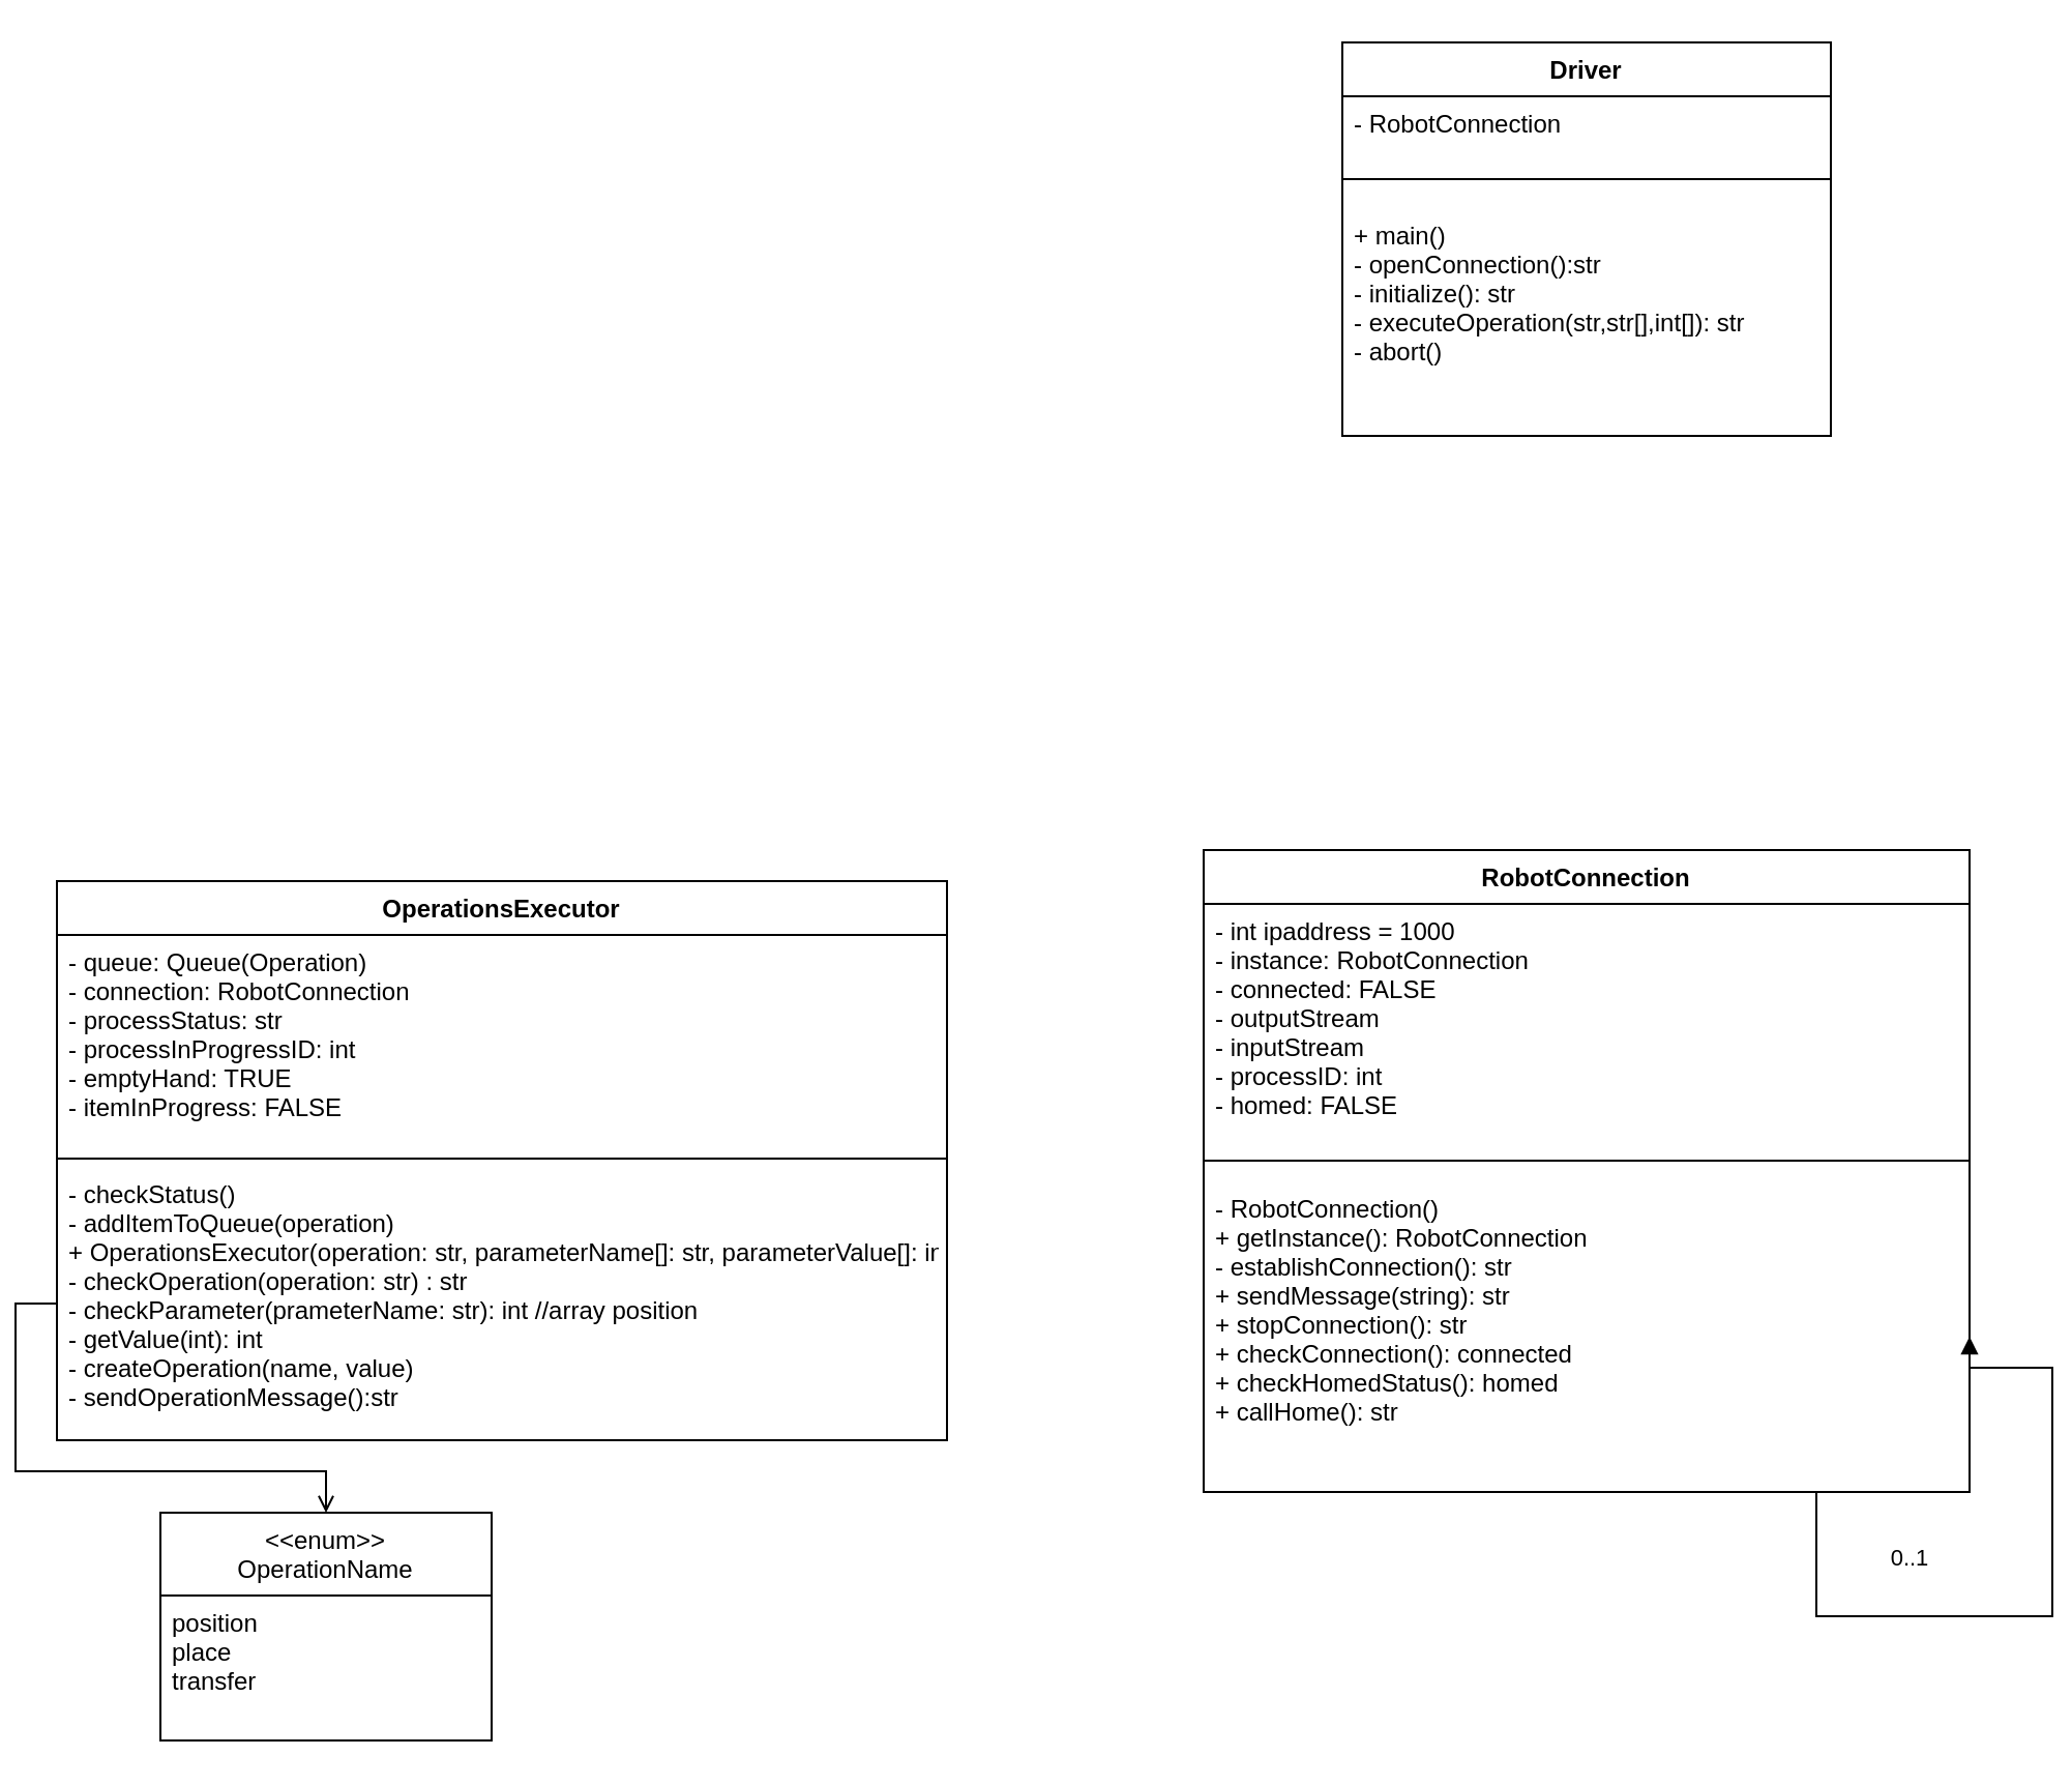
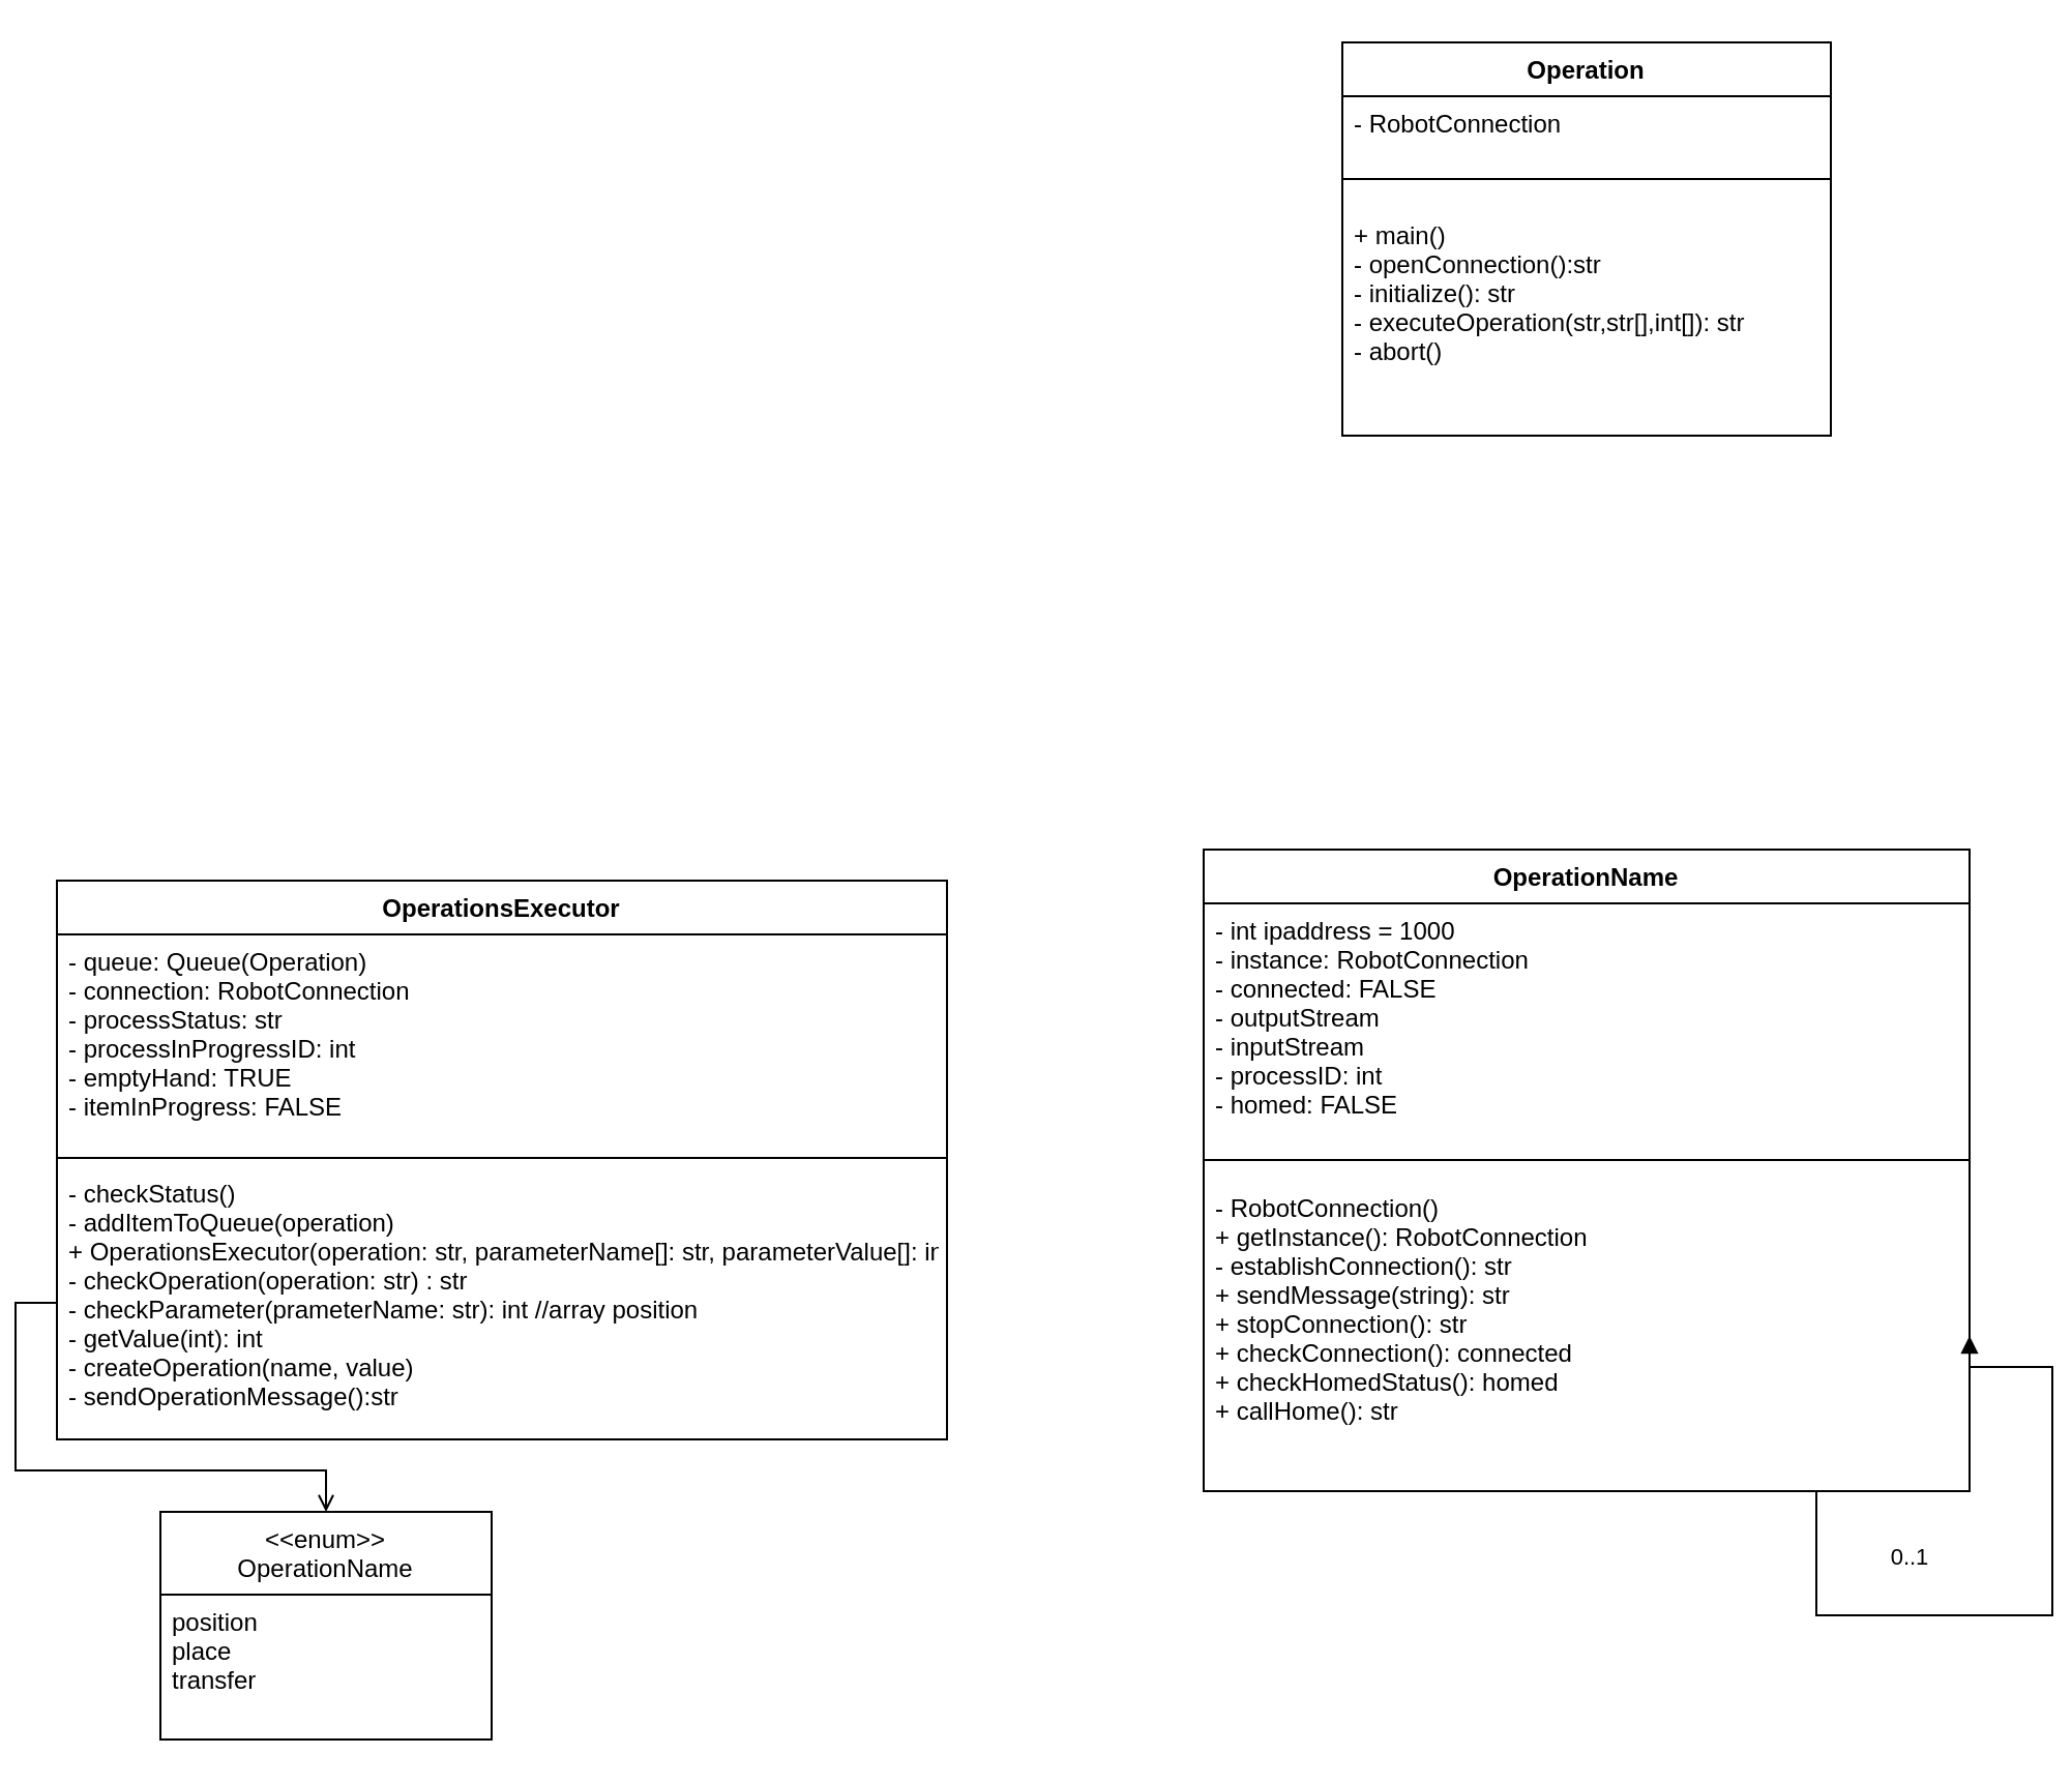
  <mxCell id="0" />
  <mxCell id="1" parent="0" />
- <mxCell id="2" value="Driver" style="swimlane;fontStyle=1;align=center;verticalAlign=top;childLayout=stackLayout;horizontal=1;startSize=26;horizontalStack=0;resizeParent=1;resizeParentMax=0;resizeLast=0;collapsible=1;marginBottom=0;" parent="1" vertex="1"><mxGeometry x="641" y="20" width="236" height="190" as="geometry"><mxRectangle x="20" y="-150" width="70" height="26" as="alternateBounds" /></mxGeometry></mxCell>
+ <mxCell id="2" value="Operation" style="swimlane;fontStyle=1;align=center;verticalAlign=top;childLayout=stackLayout;horizontal=1;startSize=26;horizontalStack=0;resizeParent=1;resizeParentMax=0;resizeLast=0;collapsible=1;marginBottom=0;" parent="1" vertex="1"><mxGeometry x="641" y="20" width="236" height="190" as="geometry"><mxRectangle x="20" y="-150" width="70" height="26" as="alternateBounds" /></mxGeometry></mxCell>
  <mxCell id="3" value="- RobotConnection" style="text;strokeColor=none;fillColor=none;align=left;verticalAlign=top;spacingLeft=4;spacingRight=4;overflow=hidden;rotatable=0;points=[[0,0.5],[1,0.5]];portConstraint=eastwest;" vertex="1" parent="2"><mxGeometry y="26" width="236" height="26" as="geometry" /></mxCell>
  <mxCell id="4" value="" style="line;strokeWidth=1;fillColor=none;align=left;verticalAlign=middle;spacingTop=-1;spacingLeft=3;spacingRight=3;rotatable=0;labelPosition=right;points=[];portConstraint=eastwest;" parent="2" vertex="1"><mxGeometry y="52" width="236" height="28" as="geometry" /></mxCell>
  <mxCell id="5" value="+ main()&#10;- openConnection():str&#10;- initialize(): str&#10;- executeOperation(str,str[],int[]): str&#10;- abort()&#10;" style="text;strokeColor=none;fillColor=none;align=left;verticalAlign=top;spacingLeft=4;spacingRight=4;overflow=hidden;rotatable=0;points=[[0,0.5],[1,0.5]];portConstraint=eastwest;" parent="2" vertex="1"><mxGeometry y="80" width="236" height="110" as="geometry" /></mxCell>
- <mxCell id="6" value="RobotConnection" style="swimlane;fontStyle=1;align=center;verticalAlign=top;childLayout=stackLayout;horizontal=1;startSize=26;horizontalStack=0;resizeParent=1;resizeParentMax=0;resizeLast=0;collapsible=1;marginBottom=0;" parent="1" vertex="1"><mxGeometry x="574" y="410" width="370" height="310" as="geometry"><mxRectangle x="284" y="300" width="130" height="26" as="alternateBounds" /></mxGeometry></mxCell>
+ <mxCell id="6" value="OperationName" style="swimlane;fontStyle=1;align=center;verticalAlign=top;childLayout=stackLayout;horizontal=1;startSize=26;horizontalStack=0;resizeParent=1;resizeParentMax=0;resizeLast=0;collapsible=1;marginBottom=0;" parent="1" vertex="1"><mxGeometry x="574" y="410" width="370" height="310" as="geometry"><mxRectangle x="284" y="300" width="130" height="26" as="alternateBounds" /></mxGeometry></mxCell>
  <mxCell id="7" value="- int ipaddress = 1000&#10;- instance: RobotConnection&#10;- connected: FALSE &#10;- outputStream&#10;- inputStream &#10;- processID: int&#10;- homed: FALSE" style="text;strokeColor=none;fillColor=none;align=left;verticalAlign=top;spacingLeft=4;spacingRight=4;overflow=hidden;rotatable=0;points=[[0,0.5],[1,0.5]];portConstraint=eastwest;" parent="6" vertex="1"><mxGeometry y="26" width="370" height="114" as="geometry" /></mxCell>
  <mxCell id="8" value="" style="line;strokeWidth=1;fillColor=none;align=left;verticalAlign=middle;spacingTop=-1;spacingLeft=3;spacingRight=3;rotatable=0;labelPosition=right;points=[];portConstraint=eastwest;" parent="6" vertex="1"><mxGeometry y="140" width="370" height="20" as="geometry" /></mxCell>
  <mxCell id="9" value="- RobotConnection()&#10;+ getInstance(): RobotConnection&#10;- establishConnection(): str&#10;+ sendMessage(string): str&#10;+ stopConnection(): str&#10;+ checkConnection(): connected&#10;+ checkHomedStatus(): homed&#10;+ callHome(): str" style="text;strokeColor=none;fillColor=none;align=left;verticalAlign=top;spacingLeft=4;spacingRight=4;overflow=hidden;rotatable=0;points=[[0,0.5],[1,0.5]];portConstraint=eastwest;" parent="6" vertex="1"><mxGeometry y="160" width="370" height="150" as="geometry" /></mxCell>
  <mxCell id="10" style="edgeStyle=orthogonalEdgeStyle;rounded=0;orthogonalLoop=1;jettySize=auto;html=1;endArrow=block;endFill=1;entryX=1;entryY=0.5;entryDx=0;entryDy=0;exitX=0.8;exitY=1;exitDx=0;exitDy=0;exitPerimeter=0;" parent="6" source="9" target="9" edge="1"><mxGeometry relative="1" as="geometry"><mxPoint x="310" y="235" as="targetPoint" /><Array as="points"><mxPoint x="296" y="370" /><mxPoint x="410" y="370" /><mxPoint x="410" y="250" /><mxPoint x="370" y="250" /></Array></mxGeometry></mxCell>
  <mxCell id="11" value="0..1" style="edgeLabel;html=1;align=center;verticalAlign=middle;resizable=0;points=[];" parent="10" vertex="1" connectable="0"><mxGeometry x="0.039" y="2" relative="1" as="geometry"><mxPoint x="-68" y="-22" as="offset" /></mxGeometry></mxCell>
  <mxCell id="12" value="OperationsExecutor" style="swimlane;fontStyle=1;align=center;verticalAlign=top;childLayout=stackLayout;horizontal=1;startSize=26;horizontalStack=0;resizeParent=1;resizeParentMax=0;resizeLast=0;collapsible=1;marginBottom=0;" parent="1" vertex="1"><mxGeometry x="20" y="425" width="430" height="270" as="geometry"><mxRectangle x="-40" y="390" width="150" height="26" as="alternateBounds" /></mxGeometry></mxCell>
  <mxCell id="13" value="- queue: Queue(Operation)&#10;- connection: RobotConnection&#10;- processStatus: str&#10;- processInProgressID: int&#10;- emptyHand: TRUE &#10;- itemInProgress: FALSE" style="text;strokeColor=none;fillColor=none;align=left;verticalAlign=top;spacingLeft=4;spacingRight=4;overflow=hidden;rotatable=0;points=[[0,0.5],[1,0.5]];portConstraint=eastwest;" parent="12" vertex="1"><mxGeometry y="26" width="430" height="104" as="geometry" /></mxCell>
  <mxCell id="14" value="" style="line;strokeWidth=1;fillColor=none;align=left;verticalAlign=middle;spacingTop=-1;spacingLeft=3;spacingRight=3;rotatable=0;labelPosition=right;points=[];portConstraint=eastwest;" parent="12" vertex="1"><mxGeometry y="130" width="430" height="8" as="geometry" /></mxCell>
  <mxCell id="15" value="- checkStatus()&#10;- addItemToQueue(operation)&#10;+ OperationsExecutor(operation: str, parameterName[]: str, parameterValue[]: int): str&#10;- checkOperation(operation: str) : str&#10;- checkParameter(prameterName: str): int //array position&#10;- getValue(int): int&#10;- createOperation(name, value)&#10;- sendOperationMessage():str " style="text;strokeColor=none;fillColor=none;align=left;verticalAlign=top;spacingLeft=4;spacingRight=4;overflow=hidden;rotatable=0;points=[[0,0.5],[1,0.5]];portConstraint=eastwest;" parent="12" vertex="1"><mxGeometry y="138" width="430" height="132" as="geometry" /></mxCell>
  <mxCell id="16" style="edgeStyle=orthogonalEdgeStyle;rounded=0;orthogonalLoop=1;jettySize=auto;html=1;endArrow=none;endFill=0;startArrow=open;startFill=0;entryX=0;entryY=0.5;entryDx=0;entryDy=0;" parent="1" source="17" target="15" edge="1"><mxGeometry relative="1" as="geometry" /></mxCell>
  <mxCell id="17" value="&lt;&lt;enum&gt;&gt;&#10;OperationName" style="swimlane;fontStyle=0;childLayout=stackLayout;horizontal=1;startSize=40;fillColor=none;horizontalStack=0;resizeParent=1;resizeParentMax=0;resizeLast=0;collapsible=1;marginBottom=0;" parent="1" vertex="1"><mxGeometry x="70" y="730" width="160" height="110" as="geometry"><mxRectangle x="-220" y="620" width="120" height="40" as="alternateBounds" /></mxGeometry></mxCell>
  <mxCell id="18" value="position&#10;place&#10;transfer" style="text;strokeColor=none;fillColor=none;align=left;verticalAlign=top;spacingLeft=4;spacingRight=4;overflow=hidden;rotatable=0;points=[[0,0.5],[1,0.5]];portConstraint=eastwest;" parent="17" vertex="1"><mxGeometry y="40" width="160" height="70" as="geometry" /></mxCell>
